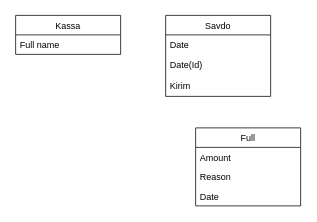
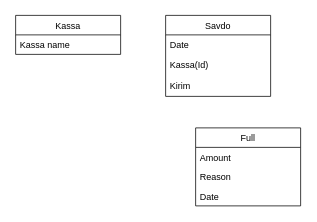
  <mxCell id="0" />
  <mxCell id="1" parent="0" />
  <mxCell id="2" value="Savdo" style="swimlane;fontStyle=0;childLayout=stackLayout;horizontal=1;startSize=26;fillColor=none;horizontalStack=0;resizeParent=1;resizeParentMax=0;resizeLast=0;collapsible=1;marginBottom=0;" parent="1" vertex="1"><mxGeometry x="220" y="20" width="140" height="108" as="geometry" /></mxCell>
  <mxCell id="3" value="Date" style="text;strokeColor=none;fillColor=none;align=left;verticalAlign=top;spacingLeft=4;spacingRight=4;overflow=hidden;rotatable=0;points=[[0,0.5],[1,0.5]];portConstraint=eastwest;" parent="2" vertex="1"><mxGeometry y="26" width="140" height="26" as="geometry" /></mxCell>
- <mxCell id="4" value="Date(Id)" style="text;strokeColor=none;fillColor=none;align=left;verticalAlign=top;spacingLeft=4;spacingRight=4;overflow=hidden;rotatable=0;points=[[0,0.5],[1,0.5]];portConstraint=eastwest;" parent="2" vertex="1"><mxGeometry y="52" width="140" height="28" as="geometry" /></mxCell>
+ <mxCell id="4" value="Kassa(Id)" style="text;strokeColor=none;fillColor=none;align=left;verticalAlign=top;spacingLeft=4;spacingRight=4;overflow=hidden;rotatable=0;points=[[0,0.5],[1,0.5]];portConstraint=eastwest;" parent="2" vertex="1"><mxGeometry y="52" width="140" height="28" as="geometry" /></mxCell>
  <mxCell id="5" value="Kirim" style="text;strokeColor=none;fillColor=none;align=left;verticalAlign=top;spacingLeft=4;spacingRight=4;overflow=hidden;rotatable=0;points=[[0,0.5],[1,0.5]];portConstraint=eastwest;" parent="2" vertex="1"><mxGeometry y="80" width="140" height="28" as="geometry" /></mxCell>
  <mxCell id="6" value="Kassa" style="swimlane;fontStyle=0;childLayout=stackLayout;horizontal=1;startSize=26;fillColor=none;horizontalStack=0;resizeParent=1;resizeParentMax=0;resizeLast=0;collapsible=1;marginBottom=0;" parent="1" vertex="1"><mxGeometry x="20" y="20" width="140" height="52" as="geometry" /></mxCell>
- <mxCell id="7" value="Full name" style="text;strokeColor=none;fillColor=none;align=left;verticalAlign=top;spacingLeft=4;spacingRight=4;overflow=hidden;rotatable=0;points=[[0,0.5],[1,0.5]];portConstraint=eastwest;" parent="6" vertex="1"><mxGeometry y="26" width="140" height="26" as="geometry" /></mxCell>
+ <mxCell id="7" value="Kassa name" style="text;strokeColor=none;fillColor=none;align=left;verticalAlign=top;spacingLeft=4;spacingRight=4;overflow=hidden;rotatable=0;points=[[0,0.5],[1,0.5]];portConstraint=eastwest;" parent="6" vertex="1"><mxGeometry y="26" width="140" height="26" as="geometry" /></mxCell>
  <mxCell id="8" value="Full" style="swimlane;fontStyle=0;childLayout=stackLayout;horizontal=1;startSize=26;fillColor=none;horizontalStack=0;resizeParent=1;resizeParentMax=0;resizeLast=0;collapsible=1;marginBottom=0;" vertex="1" parent="1"><mxGeometry x="260" y="170" width="140" height="104" as="geometry" /></mxCell>
  <mxCell id="9" value="Amount" style="text;strokeColor=none;fillColor=none;align=left;verticalAlign=top;spacingLeft=4;spacingRight=4;overflow=hidden;rotatable=0;points=[[0,0.5],[1,0.5]];portConstraint=eastwest;" vertex="1" parent="8"><mxGeometry y="26" width="140" height="26" as="geometry" /></mxCell>
  <mxCell id="10" value="Reason" style="text;strokeColor=none;fillColor=none;align=left;verticalAlign=top;spacingLeft=4;spacingRight=4;overflow=hidden;rotatable=0;points=[[0,0.5],[1,0.5]];portConstraint=eastwest;" vertex="1" parent="8"><mxGeometry y="52" width="140" height="26" as="geometry" /></mxCell>
  <mxCell id="11" value="Date" style="text;strokeColor=none;fillColor=none;align=left;verticalAlign=top;spacingLeft=4;spacingRight=4;overflow=hidden;rotatable=0;points=[[0,0.5],[1,0.5]];portConstraint=eastwest;" vertex="1" parent="8"><mxGeometry y="78" width="140" height="26" as="geometry" /></mxCell>
